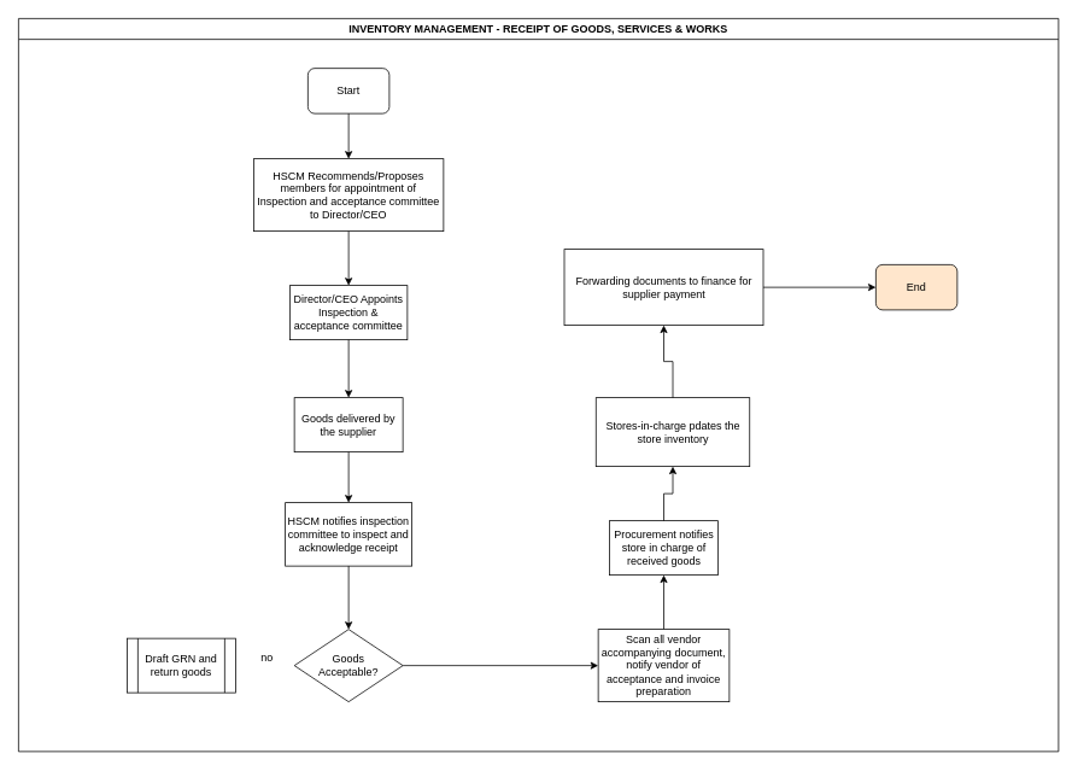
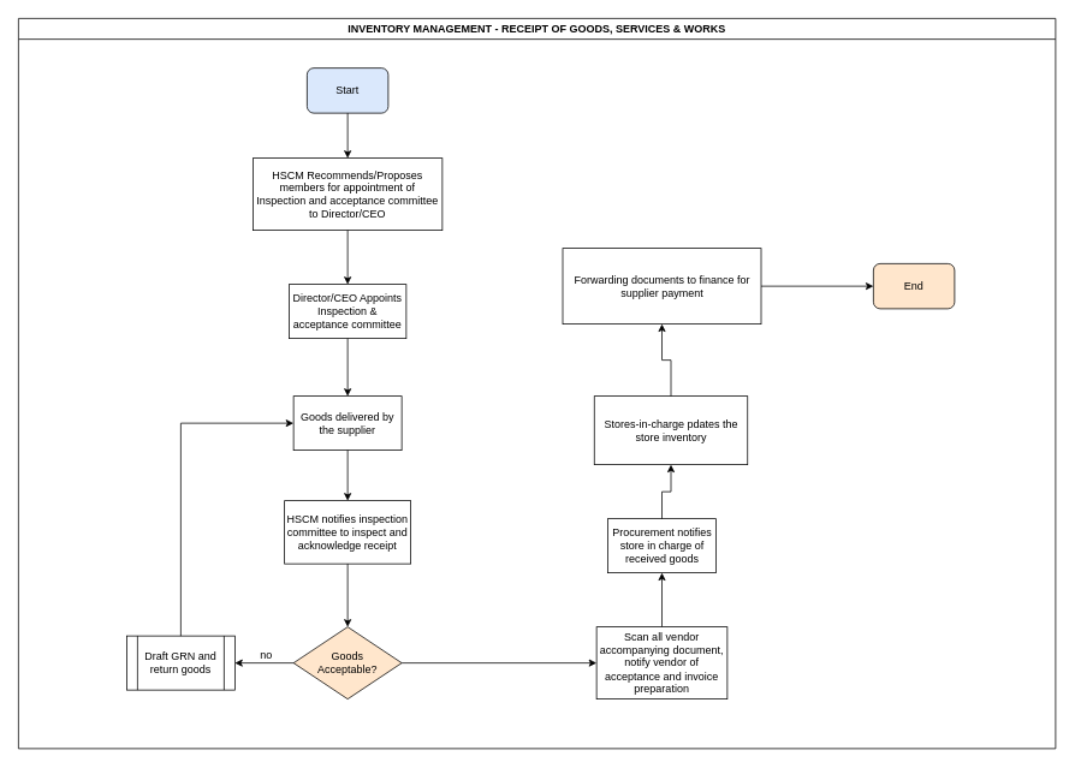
  <mxCell id="0" />
  <mxCell id="1" parent="0" />
  <mxCell id="2" value="INVENTORY MANAGEMENT - RECEIPT OF GOODS, SERVICES &amp; WORKS" style="swimlane;" vertex="1" parent="1"><mxGeometry x="20" y="20" width="1150" height="810" as="geometry" /></mxCell>
- <mxCell id="3" value="Start" style="rounded=1;whiteSpace=wrap;html=1;" vertex="1" parent="2"><mxGeometry x="320" y="55" width="90" height="50" as="geometry" /></mxCell>
+ <mxCell id="3" value="Start" style="rounded=1;whiteSpace=wrap;html=1;fillColor=#dae8fc;" vertex="1" parent="2"><mxGeometry x="320" y="55" width="90" height="50" as="geometry" /></mxCell>
  <mxCell id="4" value="HSCM Recommends/Proposes members for appointment of Inspection and acceptance committee to Director/CEO" style="rounded=0;whiteSpace=wrap;html=1;" vertex="1" parent="2"><mxGeometry x="260" y="155" width="210" height="80" as="geometry" /></mxCell>
  <mxCell id="5" value="" style="edgeStyle=orthogonalEdgeStyle;rounded=0;orthogonalLoop=1;jettySize=auto;html=1;entryX=0.5;entryY=0;entryDx=0;entryDy=0;" edge="1" parent="2" source="3" target="4"><mxGeometry relative="1" as="geometry"><mxPoint x="365" y="180" as="targetPoint" /></mxGeometry></mxCell>
  <mxCell id="6" value="Director/CEO Appoints Inspection &amp;amp; acceptance committee" style="whiteSpace=wrap;html=1;rounded=0;" vertex="1" parent="2"><mxGeometry x="300" y="295" width="130" height="60" as="geometry" /></mxCell>
  <mxCell id="7" value="" style="edgeStyle=orthogonalEdgeStyle;rounded=0;orthogonalLoop=1;jettySize=auto;html=1;" edge="1" parent="2" source="4" target="6"><mxGeometry relative="1" as="geometry" /></mxCell>
  <mxCell id="8" value="Goods delivered by the supplier" style="whiteSpace=wrap;html=1;rounded=0;" vertex="1" parent="2"><mxGeometry x="305" y="419" width="120" height="60" as="geometry" /></mxCell>
  <mxCell id="9" value="" style="edgeStyle=orthogonalEdgeStyle;rounded=0;orthogonalLoop=1;jettySize=auto;html=1;" edge="1" parent="2" source="6" target="8"><mxGeometry relative="1" as="geometry" /></mxCell>
  <mxCell id="10" value="HSCM notifies inspection committee to inspect and acknowledge receipt" style="whiteSpace=wrap;html=1;rounded=0;" vertex="1" parent="2"><mxGeometry x="295" y="535" width="140" height="70" as="geometry" /></mxCell>
  <mxCell id="11" value="" style="edgeStyle=orthogonalEdgeStyle;rounded=0;orthogonalLoop=1;jettySize=auto;html=1;" edge="1" parent="2" source="8" target="10"><mxGeometry relative="1" as="geometry" /></mxCell>
- <mxCell id="12" value="&lt;div&gt;Goods &lt;br&gt;&lt;/div&gt;&lt;div&gt;Acceptable?&lt;/div&gt;" style="rhombus;whiteSpace=wrap;html=1;rounded=0;" vertex="1" parent="2"><mxGeometry x="305" y="675" width="120" height="80" as="geometry" /></mxCell>
+ <mxCell id="12" value="&lt;div&gt;Goods &lt;br&gt;&lt;/div&gt;&lt;div&gt;Acceptable?&lt;/div&gt;" style="rhombus;whiteSpace=wrap;html=1;rounded=0;fillColor=#ffe6cc;" vertex="1" parent="2"><mxGeometry x="305" y="675" width="120" height="80" as="geometry" /></mxCell>
  <mxCell id="13" value="" style="edgeStyle=orthogonalEdgeStyle;rounded=0;orthogonalLoop=1;jettySize=auto;html=1;" edge="1" parent="2" source="10" target="12"><mxGeometry relative="1" as="geometry" /></mxCell>
  <mxCell id="14" value="Draft GRN and return goods" style="shape=process;whiteSpace=wrap;html=1;backgroundOutline=1;rounded=0;" vertex="1" parent="2"><mxGeometry x="120" y="685" width="120" height="60" as="geometry" /></mxCell>
+ <mxCell id="15" value="" style="edgeStyle=orthogonalEdgeStyle;rounded=0;orthogonalLoop=1;jettySize=auto;html=1;entryX=1;entryY=0.5;entryDx=0;entryDy=0;" edge="1" parent="2" source="12" target="14"><mxGeometry relative="1" as="geometry"><mxPoint x="225" y="715" as="targetPoint" /></mxGeometry></mxCell>
+ <mxCell id="16" value="" style="edgeStyle=orthogonalEdgeStyle;rounded=0;orthogonalLoop=1;jettySize=auto;html=1;entryX=0;entryY=0.5;entryDx=0;entryDy=0;" edge="1" parent="2" source="14" target="8"><mxGeometry relative="1" as="geometry"><mxPoint x="180" y="605" as="targetPoint" /><Array as="points"><mxPoint x="180" y="449" /></Array></mxGeometry></mxCell>
  <mxCell id="17" value="Procurement notifies store in charge of received goods" style="whiteSpace=wrap;html=1;rounded=0;" vertex="1" parent="2"><mxGeometry x="653.5" y="555" width="120" height="60" as="geometry" /></mxCell>
  <mxCell id="18" value="Stores-in-charge pdates the store inventory" style="whiteSpace=wrap;html=1;rounded=0;" vertex="1" parent="2"><mxGeometry x="638.5" y="419" width="170" height="76" as="geometry" /></mxCell>
  <mxCell id="19" value="" style="edgeStyle=orthogonalEdgeStyle;rounded=0;orthogonalLoop=1;jettySize=auto;html=1;" edge="1" parent="2" source="17" target="18"><mxGeometry relative="1" as="geometry" /></mxCell>
  <mxCell id="20" value="Forwarding documents to finance for supplier payment" style="whiteSpace=wrap;html=1;rounded=0;" vertex="1" parent="2"><mxGeometry x="603.5" y="255" width="220" height="84" as="geometry" /></mxCell>
  <mxCell id="21" value="" style="edgeStyle=orthogonalEdgeStyle;rounded=0;orthogonalLoop=1;jettySize=auto;html=1;" edge="1" parent="2" source="18" target="20"><mxGeometry relative="1" as="geometry" /></mxCell>
  <mxCell id="22" value="" style="edgeStyle=orthogonalEdgeStyle;rounded=0;orthogonalLoop=1;jettySize=auto;html=1;" edge="1" parent="2" source="23" target="17"><mxGeometry relative="1" as="geometry" /></mxCell>
  <mxCell id="23" value="Scan all vendor accompanying document, notify vendor of acceptance and invoice preparation" style="whiteSpace=wrap;html=1;rounded=0;" vertex="1" parent="2"><mxGeometry x="641" y="675" width="145" height="80" as="geometry" /></mxCell>
  <mxCell id="24" value="" style="edgeStyle=orthogonalEdgeStyle;rounded=0;orthogonalLoop=1;jettySize=auto;html=1;" edge="1" parent="2" source="12" target="23"><mxGeometry relative="1" as="geometry" /></mxCell>
  <mxCell id="25" value="End" style="rounded=1;whiteSpace=wrap;html=1;fillColor=#ffe6cc;" vertex="1" parent="2"><mxGeometry x="948" y="272" width="90" height="50" as="geometry" /></mxCell>
  <mxCell id="26" value="" style="edgeStyle=orthogonalEdgeStyle;rounded=0;orthogonalLoop=1;jettySize=auto;html=1;entryX=0;entryY=0.5;entryDx=0;entryDy=0;" edge="1" parent="2" source="20" target="25"><mxGeometry relative="1" as="geometry"><mxPoint x="953.5" y="297" as="targetPoint" /></mxGeometry></mxCell>
  <mxCell id="27" value="no" style="text;html=1;strokeColor=none;fillColor=none;align=center;verticalAlign=middle;whiteSpace=wrap;rounded=0;" vertex="1" parent="1"><mxGeometry x="275" y="717" width="40" height="20" as="geometry" /></mxCell>
